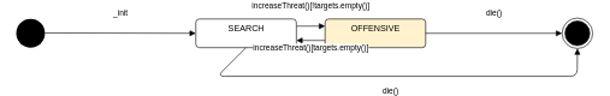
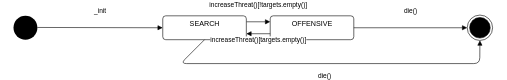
  <mxCell id="0" />
  <mxCell id="1" parent="0" />
  <mxCell id="2" value="" style="ellipse;fillColor=#000000;strokeColor=none;" parent="1" vertex="1"><mxGeometry x="20" y="22" width="40" height="40" as="geometry" /></mxCell>
  <mxCell id="3" value="" style="ellipse;html=1;shape=endState;fillColor=#000000;strokeColor=#000000;direction=south;" parent="1" vertex="1"><mxGeometry x="780" y="20.75" width="42.5" height="42.5" as="geometry" /></mxCell>
  <mxCell id="4" value="increaseThreat()[!targets.empty()]" style="html=1;verticalAlign=bottom;endArrow=block;exitX=1;exitY=0.25;exitDx=0;exitDy=0;entryX=0;entryY=0.25;entryDx=0;entryDy=0;" parent="1" source="5" target="6" edge="1"><mxGeometry y="20" width="80" relative="1" as="geometry"><mxPoint x="370" y="32" as="sourcePoint" /><mxPoint x="450" y="32" as="targetPoint" /><mxPoint as="offset" /></mxGeometry></mxCell>
  <mxCell id="5" value="SEARCH" style="html=1;align=center;verticalAlign=top;rounded=1;absoluteArcSize=1;arcSize=10;dashed=0;" parent="1" vertex="1"><mxGeometry x="270" y="22" width="140" height="40" as="geometry" /></mxCell>
- <mxCell id="6" value="OFFENSIVE" style="html=1;align=center;verticalAlign=top;rounded=1;absoluteArcSize=1;arcSize=10;dashed=0;fillColor=#fff2cc;" parent="1" vertex="1"><mxGeometry x="450" y="22" width="140" height="40" as="geometry" /></mxCell>
+ <mxCell id="6" value="OFFENSIVE" style="html=1;align=center;verticalAlign=top;rounded=1;absoluteArcSize=1;arcSize=10;dashed=0;" parent="1" vertex="1"><mxGeometry x="450" y="22" width="140" height="40" as="geometry" /></mxCell>
  <mxCell id="7" value="_init" style="html=1;verticalAlign=bottom;endArrow=block;entryX=0;entryY=0.5;entryDx=0;entryDy=0;" parent="1" target="5" edge="1"><mxGeometry y="20" width="80" relative="1" as="geometry"><mxPoint x="60" y="41.5" as="sourcePoint" /><mxPoint x="140" y="41.5" as="targetPoint" /><mxPoint as="offset" /></mxGeometry></mxCell>
  <mxCell id="8" value="increaseThreat()[targets.empty()]" style="html=1;verticalAlign=bottom;endArrow=block;exitX=0;exitY=0.75;exitDx=0;exitDy=0;entryX=1;entryY=0.75;entryDx=0;entryDy=0;" parent="1" source="6" target="5" edge="1"><mxGeometry y="20" width="80" relative="1" as="geometry"><mxPoint x="380" y="42" as="sourcePoint" /><mxPoint x="370" y="162" as="targetPoint" /><mxPoint as="offset" /></mxGeometry></mxCell>
  <mxCell id="9" value="die()" style="html=1;verticalAlign=bottom;endArrow=block;entryX=1;entryY=0.5;entryDx=0;entryDy=0;exitX=0.5;exitY=1;exitDx=0;exitDy=0;" parent="1" source="5" target="3" edge="1"><mxGeometry x="0.0" y="-30" width="80" relative="1" as="geometry"><mxPoint x="300" y="172" as="sourcePoint" /><mxPoint x="370" y="172" as="targetPoint" /><mxPoint as="offset" /><Array as="points"><mxPoint x="300" y="102" /><mxPoint x="801" y="102" /></Array></mxGeometry></mxCell>
  <mxCell id="10" value="die()" style="html=1;verticalAlign=bottom;endArrow=block;entryX=0.5;entryY=1;entryDx=0;entryDy=0;" parent="1" target="3" edge="1"><mxGeometry y="20" width="80" relative="1" as="geometry"><mxPoint x="590" y="42" as="sourcePoint" /><mxPoint x="670" y="41.5" as="targetPoint" /><mxPoint as="offset" /></mxGeometry></mxCell>
